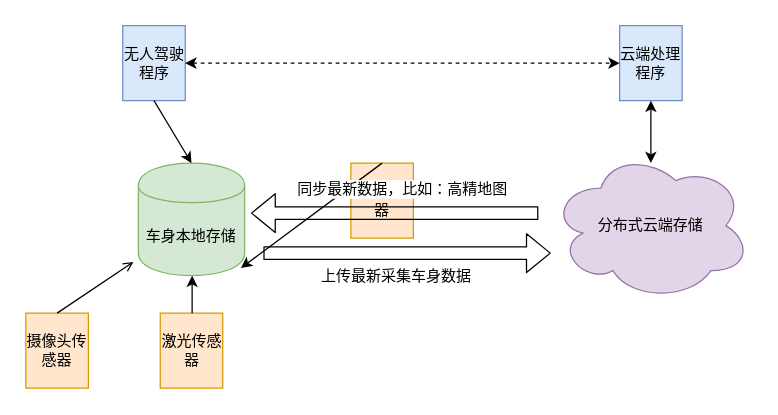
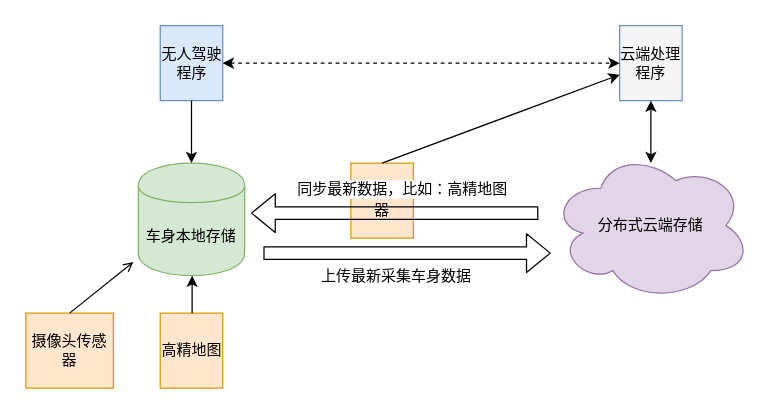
  <mxCell id="0" />
  <mxCell id="1" parent="0" />
  <mxCell id="2" value="车身本地存储" style="shape=cylinder;whiteSpace=wrap;html=1;boundedLbl=1;backgroundOutline=1;fillColor=#d5e8d4;strokeColor=#82b366;" parent="1" vertex="1"><mxGeometry x="110" y="130" width="85" height="90" as="geometry" /></mxCell>
- <mxCell id="3" value="摄像头传感器" style="rounded=0;whiteSpace=wrap;html=1;fillColor=#ffe6cc;strokeColor=#d79b00;" parent="1" vertex="1"><mxGeometry x="20" y="250" width="50" height="60" as="geometry" /></mxCell>
- <mxCell id="4" value="激光传感器" style="rounded=0;whiteSpace=wrap;html=1;fillColor=#ffe6cc;strokeColor=#d79b00;" parent="1" vertex="1"><mxGeometry x="127.5" y="250" width="50" height="60" as="geometry" /></mxCell>
+ <mxCell id="3" value="摄像头传感器" style="rounded=0;whiteSpace=wrap;html=1;fillColor=#ffe6cc;strokeColor=#d79b00;" parent="1" vertex="1"><mxGeometry x="20" y="250" width="70" height="60" as="geometry" /></mxCell>
+ <mxCell id="4" value="高精地图" style="rounded=0;whiteSpace=wrap;html=1;fillColor=#ffe6cc;strokeColor=#d79b00;" parent="1" vertex="1"><mxGeometry x="127.5" y="250" width="50" height="60" as="geometry" /></mxCell>
  <mxCell id="5" value="其他传感器" style="rounded=0;whiteSpace=wrap;html=1;fillColor=#ffe6cc;strokeColor=#d79b00;" parent="1" vertex="1"><mxGeometry x="280" y="130" width="50" height="60" as="geometry" /></mxCell>
  <mxCell id="6" value="" style="endArrow=open;html=1;entryX=-0.047;entryY=0.878;entryDx=0;entryDy=0;entryPerimeter=0;exitX=0.5;exitY=0;exitDx=0;exitDy=0;" parent="1" source="3" target="2" edge="1"><mxGeometry width="50" height="50" relative="1" as="geometry"><mxPoint x="100" y="130" as="sourcePoint" /><mxPoint x="150" y="80" as="targetPoint" /></mxGeometry></mxCell>
  <mxCell id="7" value="" style="endArrow=classic;html=1;" parent="1" edge="1"><mxGeometry width="50" height="50" relative="1" as="geometry"><mxPoint x="153" y="250" as="sourcePoint" /><mxPoint x="153" y="220" as="targetPoint" /></mxGeometry></mxCell>
- <mxCell id="8" value="" style="endArrow=classic;html=1;entryX=0.965;entryY=0.933;entryDx=0;entryDy=0;exitX=0.5;exitY=0;exitDx=0;exitDy=0;entryPerimeter=0;" parent="1" source="5" target="2" edge="1"><mxGeometry width="50" height="50" relative="1" as="geometry"><mxPoint x="175" y="80" as="sourcePoint" /><mxPoint x="175" y="140" as="targetPoint" /></mxGeometry></mxCell>
+ <mxCell id="8" value="" style="endArrow=classic;html=1;exitX=0.5;exitY=0;exitDx=0;exitDy=0;" parent="1" source="5" target="16" edge="1"><mxGeometry width="50" height="50" relative="1" as="geometry"><mxPoint x="175" y="80" as="sourcePoint" /><mxPoint x="175" y="140" as="targetPoint" /></mxGeometry></mxCell>
  <mxCell id="9" value="分布式云端存储" style="ellipse;shape=cloud;whiteSpace=wrap;html=1;fillColor=#e1d5e7;strokeColor=#9673a6;" parent="1" vertex="1"><mxGeometry x="440" y="120" width="160" height="120" as="geometry" /></mxCell>
  <mxCell id="10" value="" style="shape=flexArrow;endArrow=classic;html=1;" parent="1" edge="1"><mxGeometry width="50" height="50" relative="1" as="geometry"><mxPoint x="430" y="170" as="sourcePoint" /><mxPoint x="200" y="170" as="targetPoint" /></mxGeometry></mxCell>
  <mxCell id="11" value="同步最新数据，比如：高精地图" style="text;html=1;align=center;verticalAlign=middle;resizable=0;points=[];;labelBackgroundColor=#ffffff;" parent="10" vertex="1" connectable="0"><mxGeometry x="-0.289" y="-4" relative="1" as="geometry"><mxPoint x="-28" y="-16" as="offset" /></mxGeometry></mxCell>
  <mxCell id="12" value="" style="shape=flexArrow;endArrow=classic;html=1;" parent="1" edge="1"><mxGeometry width="50" height="50" relative="1" as="geometry"><mxPoint x="210" y="202" as="sourcePoint" /><mxPoint x="440" y="202" as="targetPoint" /></mxGeometry></mxCell>
  <mxCell id="13" value="上传最新采集车身数据" style="text;html=1;align=center;verticalAlign=middle;resizable=0;points=[];;labelBackgroundColor=#ffffff;" parent="12" vertex="1" connectable="0"><mxGeometry x="-0.07" y="1" relative="1" as="geometry"><mxPoint x="-2" y="19" as="offset" /></mxGeometry></mxCell>
- <mxCell id="14" value="无人驾驶程序" style="rounded=0;whiteSpace=wrap;html=1;fillColor=#dae8fc;strokeColor=#6c8ebf;" vertex="1" parent="1"><mxGeometry x="97.5" y="20" width="50" height="60" as="geometry" /></mxCell>
+ <mxCell id="14" value="无人驾驶程序" style="rounded=0;whiteSpace=wrap;html=1;fillColor=#dae8fc;strokeColor=#6c8ebf;" vertex="1" parent="1"><mxGeometry x="127.5" y="20" width="50" height="60" as="geometry" /></mxCell>
  <mxCell id="15" value="" style="endArrow=none;startArrow=classic;html=1;entryX=0.5;entryY=1;entryDx=0;entryDy=0;exitX=0.5;exitY=0;exitDx=0;exitDy=0;" edge="1" parent="1" source="2" target="14"><mxGeometry width="50" height="50" relative="1" as="geometry"><mxPoint x="20" y="380" as="sourcePoint" /><mxPoint x="70" y="330" as="targetPoint" /></mxGeometry></mxCell>
- <mxCell id="16" value="云端处理程序" style="rounded=0;whiteSpace=wrap;html=1;fillColor=#dae8fc;strokeColor=#6c8ebf;" vertex="1" parent="1"><mxGeometry x="495" y="20" width="50" height="60" as="geometry" /></mxCell>
+ <mxCell id="16" value="云端处理程序" style="rounded=0;whiteSpace=wrap;html=1;fillColor=#f5f5f5;strokeColor=#6c8ebf;" vertex="1" parent="1"><mxGeometry x="495" y="20" width="50" height="60" as="geometry" /></mxCell>
  <mxCell id="17" value="" style="endArrow=classic;startArrow=classic;html=1;exitX=1;exitY=0.5;exitDx=0;exitDy=0;entryX=0;entryY=0.5;entryDx=0;entryDy=0;dashed=1;" edge="1" parent="1" source="14" target="16"><mxGeometry width="50" height="50" relative="1" as="geometry"><mxPoint x="250" y="60" as="sourcePoint" /><mxPoint x="300" y="10" as="targetPoint" /></mxGeometry></mxCell>
  <mxCell id="18" value="" style="endArrow=classic;startArrow=classic;html=1;entryX=0.5;entryY=1;entryDx=0;entryDy=0;exitX=0.5;exitY=0;exitDx=0;exitDy=0;" edge="1" parent="1"><mxGeometry width="50" height="50" relative="1" as="geometry"><mxPoint x="520" y="130" as="sourcePoint" /><mxPoint x="520" y="80" as="targetPoint" /></mxGeometry></mxCell>
